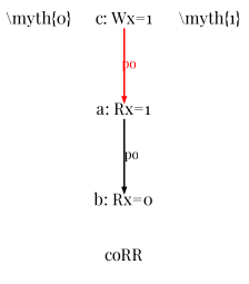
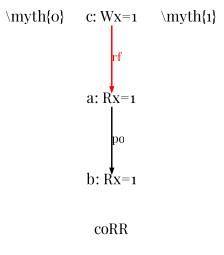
  digraph {
    fontname="Playfair Display"
    fontsize=10
    label=coRR
    splines=line
    node [fixedsize=true fontname="Playfair Display" fontsize=10 shape=none]
    edge [arrowsize=0.300000 fontname="Playfair Display" fontsize=8]
    n1 [height=0.091875 label="\\myth{0}" width=0.455000]
    n2 [height=0.138889 label="a: Rx=1" width=0.486111]
-   n3 [height=0.138889 label="b: Rx=0" width=0.486111]
+   n3 [height=0.138889 label="b: Rx=1" width=0.486111]
    n4 [height=0.138889 label="c: Wx=1" width=0.486111]
    n5 [height=0.091875 label="\\myth{1}" width=0.455000]
    n2 -> n3 [label=po]
-   n4 -> n2 [color=red fontcolor=red label=po]
+   n4 -> n2 [color=red fontcolor=red label=rf]
  }
